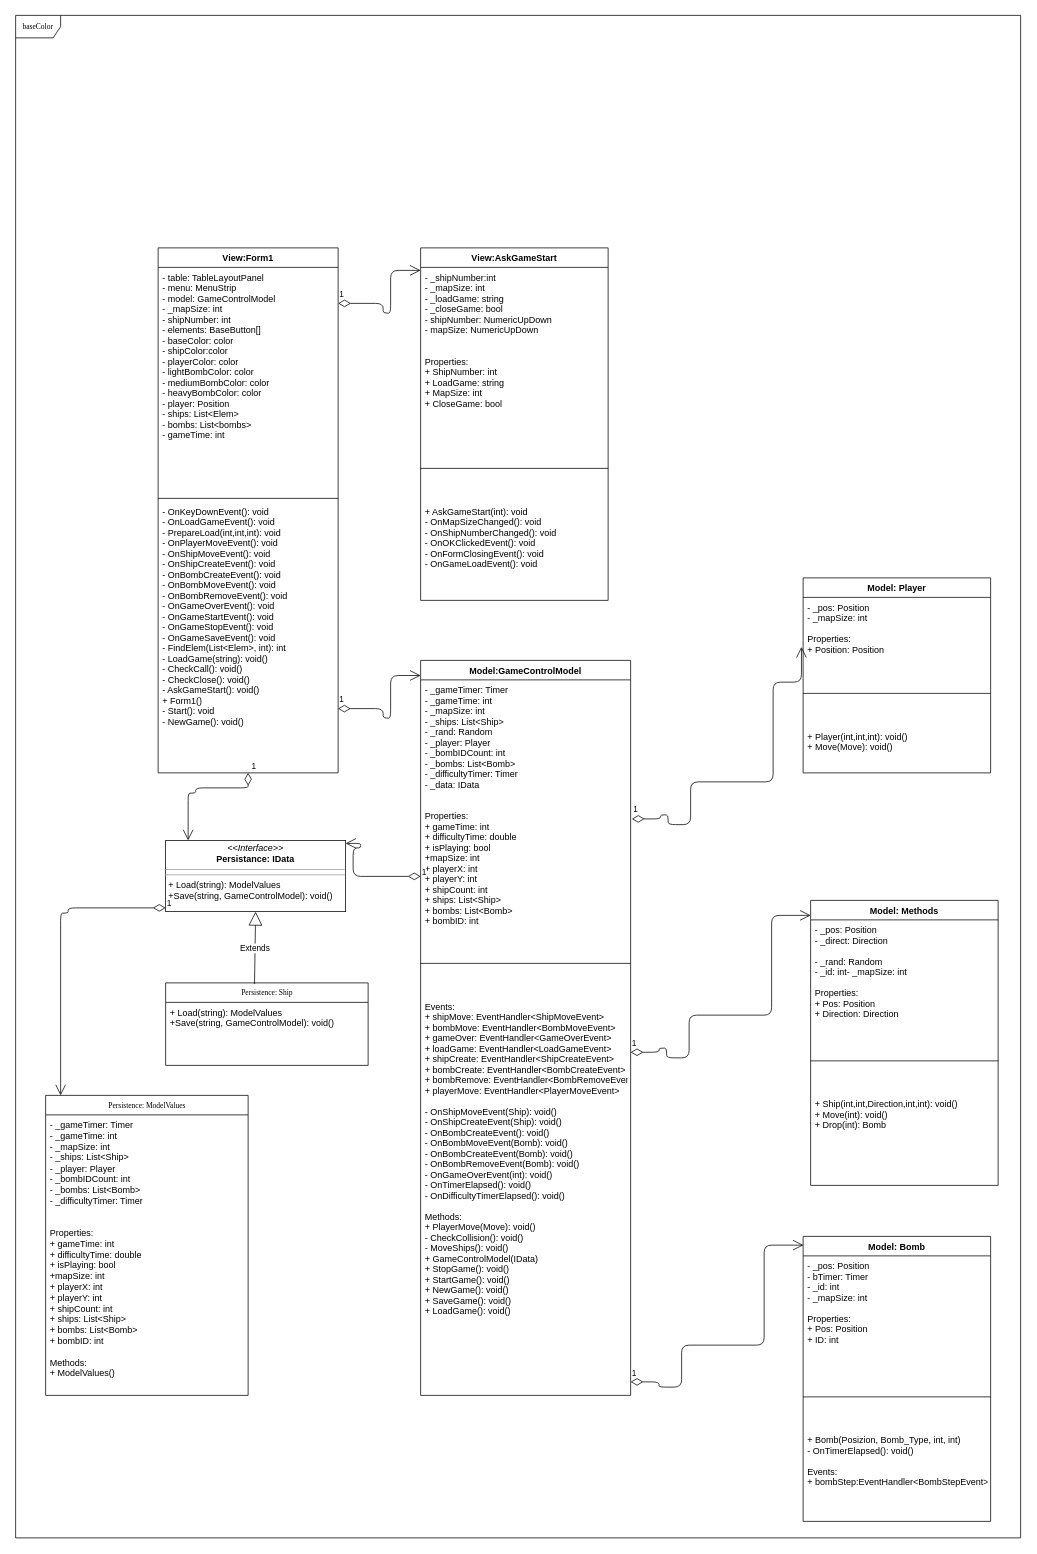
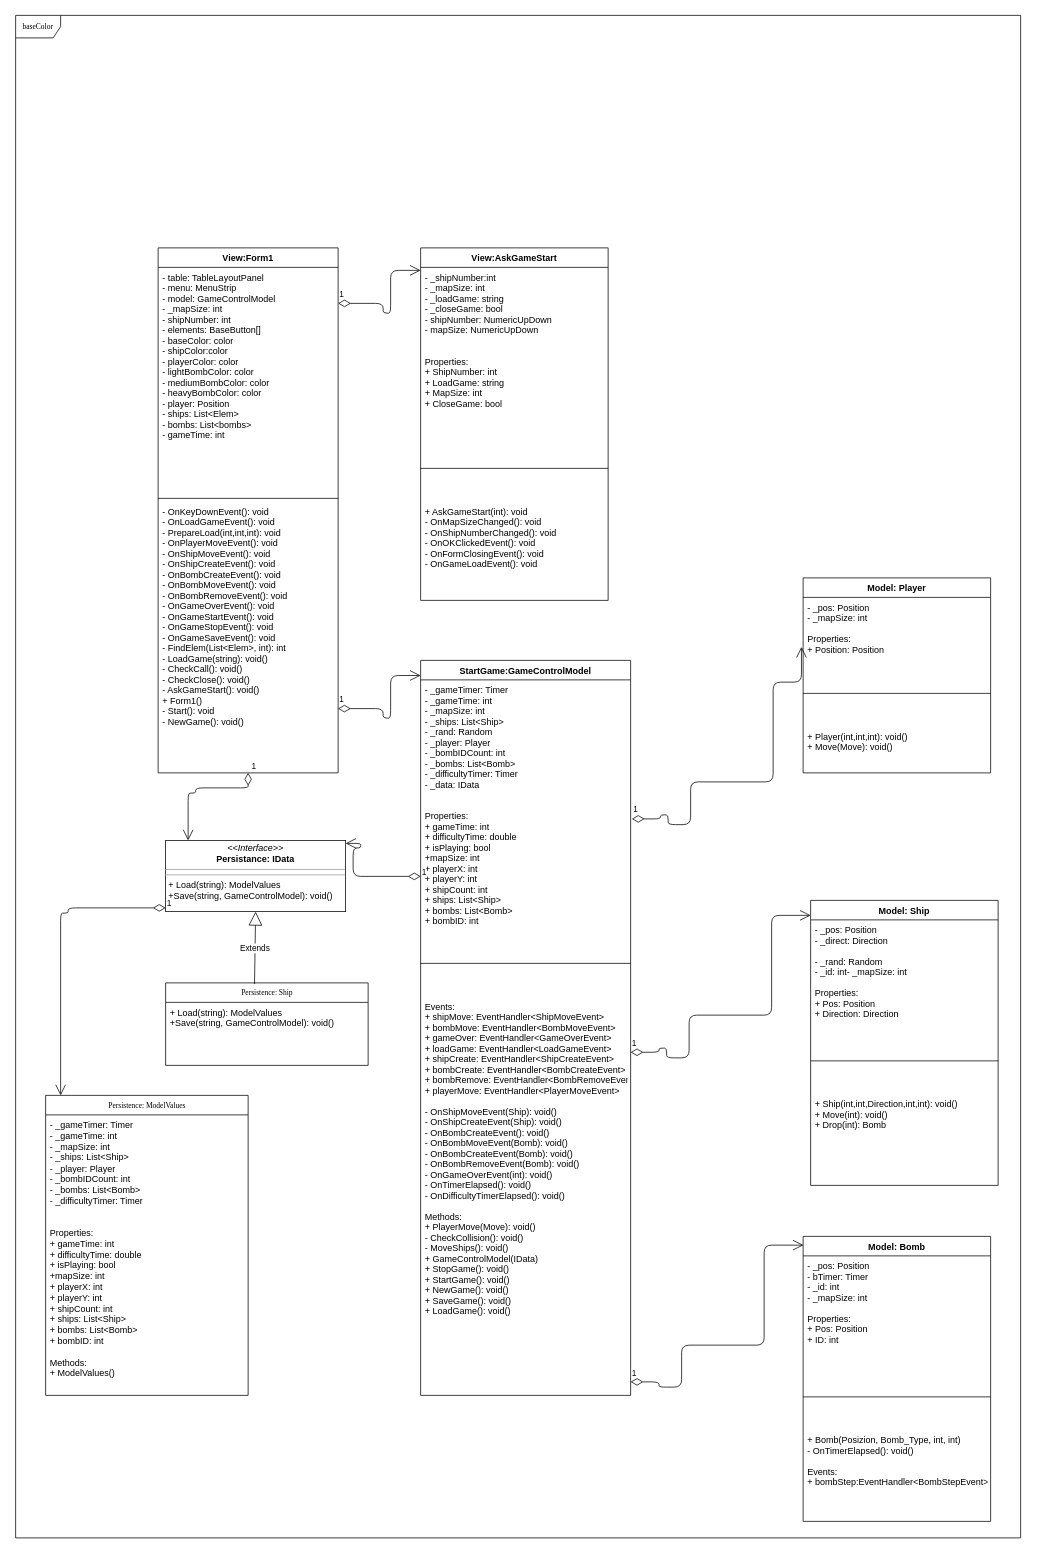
  <mxCell id="0" />
  <mxCell id="1" parent="0" />
  <mxCell id="2" value="baseColor" style="shape=umlFrame;whiteSpace=wrap;html=1;rounded=0;shadow=0;comic=0;labelBackgroundColor=none;strokeWidth=1;fontFamily=Verdana;fontSize=10;align=center;" parent="1" vertex="1"><mxGeometry x="20" y="20" width="1340" height="2030" as="geometry" /></mxCell>
  <mxCell id="3" value="Persistence: Ship" style="swimlane;html=1;fontStyle=0;childLayout=stackLayout;horizontal=1;startSize=26;fillColor=none;horizontalStack=0;resizeParent=1;resizeLast=0;collapsible=1;marginBottom=0;swimlaneFillColor=#ffffff;rounded=0;shadow=0;comic=0;labelBackgroundColor=none;strokeWidth=1;fontFamily=Verdana;fontSize=10;align=center;" parent="1" vertex="1"><mxGeometry x="220" y="1310" width="270" height="110" as="geometry" /></mxCell>
  <mxCell id="4" value="+ Load(string): ModelValues&lt;br&gt;+Save(string, GameControlModel): void() " style="text;html=1;strokeColor=none;fillColor=none;align=left;verticalAlign=top;spacingLeft=4;spacingRight=4;whiteSpace=wrap;overflow=hidden;rotatable=0;points=[[0,0.5],[1,0.5]];portConstraint=eastwest;" parent="3" vertex="1"><mxGeometry y="26" width="270" height="74" as="geometry" /></mxCell>
  <mxCell id="5" value="&lt;p style=&quot;margin: 0px ; margin-top: 4px ; text-align: center&quot;&gt;&lt;i&gt;&amp;lt;&amp;lt;Interface&amp;gt;&amp;gt;&lt;/i&gt;&lt;br&gt;&lt;b&gt;Persistance: IData&lt;br&gt;&lt;/b&gt;&lt;/p&gt;&lt;hr size=&quot;1&quot;&gt;&lt;hr size=&quot;1&quot;&gt;&lt;p style=&quot;margin: 0px ; margin-left: 4px&quot;&gt;+ Load(string): ModelValues&lt;br&gt;+Save(string, GameControlModel): void() &lt;br&gt;&lt;/p&gt;" style="verticalAlign=top;align=left;overflow=fill;fontSize=12;fontFamily=Helvetica;html=1;rounded=0;shadow=0;comic=0;labelBackgroundColor=none;strokeWidth=1" parent="1" vertex="1"><mxGeometry x="220" y="1120" width="240" height="95" as="geometry" /></mxCell>
  <mxCell id="6" value="View:Form1" style="swimlane;fontStyle=1;align=center;verticalAlign=top;childLayout=stackLayout;horizontal=1;startSize=26;horizontalStack=0;resizeParent=1;resizeParentMax=0;resizeLast=0;collapsible=1;marginBottom=0;" parent="1" vertex="1"><mxGeometry x="210" y="330" width="240" height="700" as="geometry" /></mxCell>
  <mxCell id="7" value="- table: TableLayoutPanel&#10;- menu: MenuStrip&#10;- model: GameControlModel&#10;- _mapSize: int&#10;- shipNumber: int&#10;- elements: BaseButton[]&#10;- baseColor: color&#10;- shipColor:color&#10;- playerColor: color&#10;- lightBombColor: color&#10;- mediumBombColor: color&#10;- heavyBombColor: color&#10;- player: Position&#10;- ships: List&lt;Elem&gt;&#10;- bombs: List&lt;bombs&gt;&#10;- gameTime: int&#10;" style="text;strokeColor=none;fillColor=none;align=left;verticalAlign=top;spacingLeft=4;spacingRight=4;overflow=hidden;rotatable=0;points=[[0,0.5],[1,0.5]];portConstraint=eastwest;" parent="6" vertex="1"><mxGeometry y="26" width="240" height="304" as="geometry" /></mxCell>
  <mxCell id="8" value="" style="line;strokeWidth=1;fillColor=none;align=left;verticalAlign=middle;spacingTop=-1;spacingLeft=3;spacingRight=3;rotatable=0;labelPosition=right;points=[];portConstraint=eastwest;" parent="6" vertex="1"><mxGeometry y="330" width="240" height="8" as="geometry" /></mxCell>
  <mxCell id="9" value="- OnKeyDownEvent(): void&#10;- OnLoadGameEvent(): void&#10;- PrepareLoad(int,int,int): void&#10;- OnPlayerMoveEvent(): void&#10;- OnShipMoveEvent(): void&#10;- OnShipCreateEvent(): void&#10;- OnBombCreateEvent(): void&#10;- OnBombMoveEvent(): void&#10;- OnBombRemoveEvent(): void&#10;- OnGameOverEvent(): void&#10;- OnGameStartEvent(): void&#10;- OnGameStopEvent(): void&#10;- OnGameSaveEvent(): void&#10;- FindElem(List&lt;Elem&gt;, int): int&#10;- LoadGame(string): void()&#10;- CheckCall(): void()&#10;- CheckClose(): void()&#10;- AskGameStart(): void()&#10;+ Form1()&#10;- Start(): void&#10;- NewGame(): void()&#10;&#10;" style="text;strokeColor=none;fillColor=none;align=left;verticalAlign=top;spacingLeft=4;spacingRight=4;overflow=hidden;rotatable=0;points=[[0,0.5],[1,0.5]];portConstraint=eastwest;" parent="6" vertex="1"><mxGeometry y="338" width="240" height="362" as="geometry" /></mxCell>
  <mxCell id="10" value="View:AskGameStart" style="swimlane;fontStyle=1;align=center;verticalAlign=top;childLayout=stackLayout;horizontal=1;startSize=26;horizontalStack=0;resizeParent=1;resizeParentMax=0;resizeLast=0;collapsible=1;marginBottom=0;" parent="1" vertex="1"><mxGeometry x="560" y="330" width="250" height="470" as="geometry" /></mxCell>
  <mxCell id="11" value="- _shipNumber:int&#10;- _mapSize: int&#10;- _loadGame: string&#10;- _closeGame: bool&#10;- shipNumber: NumericUpDown&#10;- mapSize: NumericUpDown&#10;&#10;&#10;Properties:&#10;+ ShipNumber: int&#10;+ LoadGame: string&#10;+ MapSize: int&#10;+ CloseGame: bool&#10;&#10;" style="text;strokeColor=none;fillColor=none;align=left;verticalAlign=top;spacingLeft=4;spacingRight=4;overflow=hidden;rotatable=0;points=[[0,0.5],[1,0.5]];portConstraint=eastwest;" parent="10" vertex="1"><mxGeometry y="26" width="250" height="224" as="geometry" /></mxCell>
  <mxCell id="12" value="" style="line;strokeWidth=1;fillColor=none;align=left;verticalAlign=middle;spacingTop=-1;spacingLeft=3;spacingRight=3;rotatable=0;labelPosition=right;points=[];portConstraint=eastwest;" parent="10" vertex="1"><mxGeometry y="250" width="250" height="88" as="geometry" /></mxCell>
  <mxCell id="13" value="+ AskGameStart(int): void&#10;- OnMapSizeChanged(): void&#10;- OnShipNumberChanged(): void&#10;- OnOKClickedEvent(): void&#10;- OnFormClosingEvent(): void&#10;- OnGameLoadEvent(): void&#10;" style="text;strokeColor=none;fillColor=none;align=left;verticalAlign=top;spacingLeft=4;spacingRight=4;overflow=hidden;rotatable=0;points=[[0,0.5],[1,0.5]];portConstraint=eastwest;" parent="10" vertex="1"><mxGeometry y="338" width="250" height="132" as="geometry" /></mxCell>
  <mxCell id="14" value="1" style="endArrow=open;html=1;endSize=12;startArrow=diamondThin;startSize=14;startFill=0;edgeStyle=orthogonalEdgeStyle;align=left;verticalAlign=bottom;" parent="1" target="10" edge="1"><mxGeometry x="-1" y="3" relative="1" as="geometry"><mxPoint x="450" y="404" as="sourcePoint" /><mxPoint x="180" y="1098" as="targetPoint" /><Array as="points"><mxPoint x="450" y="404" /><mxPoint x="510" y="404" /><mxPoint x="510" y="417" /><mxPoint x="520" y="417" /><mxPoint x="520" y="360" /></Array></mxGeometry></mxCell>
- <mxCell id="15" value="Model:GameControlModel" style="swimlane;fontStyle=1;align=center;verticalAlign=top;childLayout=stackLayout;horizontal=1;startSize=26;horizontalStack=0;resizeParent=1;resizeParentMax=0;resizeLast=0;collapsible=1;marginBottom=0;" parent="1" vertex="1"><mxGeometry x="560" y="880" width="280" height="980" as="geometry" /></mxCell>
+ <mxCell id="15" value="StartGame:GameControlModel" style="swimlane;fontStyle=1;align=center;verticalAlign=top;childLayout=stackLayout;horizontal=1;startSize=26;horizontalStack=0;resizeParent=1;resizeParentMax=0;resizeLast=0;collapsible=1;marginBottom=0;" parent="1" vertex="1"><mxGeometry x="560" y="880" width="280" height="980" as="geometry" /></mxCell>
  <mxCell id="16" value="- _gameTimer: Timer&#10;- _gameTime: int&#10;- _mapSize: int&#10;- _ships: List&lt;Ship&gt;&#10;- _rand: Random&#10;- _player: Player&#10;- _bombIDCount: int&#10;- _bombs: List&lt;Bomb&gt;&#10;- _difficultyTimer: Timer&#10;- _data: IData&#10;&#10;&#10;Properties:&#10;+ gameTime: int&#10;+ difficultyTime: double&#10;+ isPlaying: bool&#10;+mapSize: int&#10;+ playerX: int&#10;+ playerY: int&#10;+ shipCount: int&#10;+ ships: List&lt;Ship&gt;&#10;+ bombs: List&lt;Bomb&gt;&#10;+ bombID: int&#10;&#10;&#10;" style="text;strokeColor=none;fillColor=none;align=left;verticalAlign=top;spacingLeft=4;spacingRight=4;overflow=hidden;rotatable=0;points=[[0,0.5],[1,0.5]];portConstraint=eastwest;" parent="15" vertex="1"><mxGeometry y="26" width="280" height="334" as="geometry" /></mxCell>
  <mxCell id="17" value="" style="line;strokeWidth=1;fillColor=none;align=left;verticalAlign=middle;spacingTop=-1;spacingLeft=3;spacingRight=3;rotatable=0;labelPosition=right;points=[];portConstraint=eastwest;" parent="15" vertex="1"><mxGeometry y="360" width="280" height="88" as="geometry" /></mxCell>
  <mxCell id="18" value="Events:&#10;+ shipMove: EventHandler&lt;ShipMoveEvent&gt;&#10;+ bombMove: EventHandler&lt;BombMoveEvent&gt;&#10;+ gameOver: EventHandler&lt;GameOverEvent&gt;&#10;+ loadGame: EventHandler&lt;LoadGameEvent&gt;&#10;+ shipCreate: EventHandler&lt;ShipCreateEvent&gt;&#10;+ bombCreate: EventHandler&lt;BombCreateEvent&gt;&#10;+ bombRemove: EventHandler&lt;BombRemoveEvent&gt;&#10;+ playerMove: EventHandler&lt;PlayerMoveEvent&gt;&#10;&#10;- OnShipMoveEvent(Ship): void()&#10;- OnShipCreateEvent(Ship): void()&#10;- OnBombCreateEvent(): void()&#10;- OnBombMoveEvent(Bomb): void()&#10;- OnBombCreateEvent(Bomb): void()&#10;- OnBombRemoveEvent(Bomb): void()&#10;- OnGameOverEvent(int): void()&#10;- OnTimerElapsed(): void()&#10;- OnDifficultyTimerElapsed(): void()&#10;&#10;Methods:&#10;+ PlayerMove(Move): void()&#10;- CheckCollision(): void()&#10;- MoveShips(): void()&#10;+ GameControlModel(IData)&#10;+ StopGame(): void()&#10;+ StartGame(): void()&#10;+ NewGame(): void()&#10;+ SaveGame(): void()&#10;+ LoadGame(): void()&#10;&#10;&#10;&#10;&#10;&#10;" style="text;strokeColor=none;fillColor=none;align=left;verticalAlign=top;spacingLeft=4;spacingRight=4;overflow=hidden;rotatable=0;points=[[0,0.5],[1,0.5]];portConstraint=eastwest;" parent="15" vertex="1"><mxGeometry y="448" width="280" height="532" as="geometry" /></mxCell>
  <mxCell id="19" value="1" style="endArrow=open;html=1;endSize=12;startArrow=diamondThin;startSize=14;startFill=0;edgeStyle=orthogonalEdgeStyle;align=left;verticalAlign=bottom;" parent="1" edge="1"><mxGeometry x="-1" y="3" relative="1" as="geometry"><mxPoint x="449.833" y="944.333" as="sourcePoint" /><mxPoint x="560" y="900.167" as="targetPoint" /><Array as="points"><mxPoint x="450" y="944" /><mxPoint x="510" y="944" /><mxPoint x="510" y="957" /><mxPoint x="520" y="957" /><mxPoint x="520" y="900" /></Array></mxGeometry></mxCell>
- <mxCell id="20" value="Model: Methods" style="swimlane;fontStyle=1;align=center;verticalAlign=top;childLayout=stackLayout;horizontal=1;startSize=26;horizontalStack=0;resizeParent=1;resizeParentMax=0;resizeLast=0;collapsible=1;marginBottom=0;" parent="1" vertex="1"><mxGeometry x="1080" y="1200" width="250" height="380" as="geometry" /></mxCell>
+ <mxCell id="20" value="Model: Ship" style="swimlane;fontStyle=1;align=center;verticalAlign=top;childLayout=stackLayout;horizontal=1;startSize=26;horizontalStack=0;resizeParent=1;resizeParentMax=0;resizeLast=0;collapsible=1;marginBottom=0;" parent="1" vertex="1"><mxGeometry x="1080" y="1200" width="250" height="380" as="geometry" /></mxCell>
  <mxCell id="21" value="- _pos: Position&#10;- _direct: Direction&#10;&#10;- _rand: Random&#10;- _id: int- _mapSize: int&#10;&#10;Properties:&#10;+ Pos: Position&#10;+ Direction: Direction&#10;" style="text;strokeColor=none;fillColor=none;align=left;verticalAlign=top;spacingLeft=4;spacingRight=4;overflow=hidden;rotatable=0;points=[[0,0.5],[1,0.5]];portConstraint=eastwest;" parent="20" vertex="1"><mxGeometry y="26" width="250" height="144" as="geometry" /></mxCell>
  <mxCell id="22" value="" style="line;strokeWidth=1;fillColor=none;align=left;verticalAlign=middle;spacingTop=-1;spacingLeft=3;spacingRight=3;rotatable=0;labelPosition=right;points=[];portConstraint=eastwest;" parent="20" vertex="1"><mxGeometry y="170" width="250" height="88" as="geometry" /></mxCell>
  <mxCell id="23" value="+ Ship(int,int,Direction,int,int): void()&#10;+ Move(int): void()&#10;+ Drop(int): Bomb&#10;" style="text;strokeColor=none;fillColor=none;align=left;verticalAlign=top;spacingLeft=4;spacingRight=4;overflow=hidden;rotatable=0;points=[[0,0.5],[1,0.5]];portConstraint=eastwest;" parent="20" vertex="1"><mxGeometry y="258" width="250" height="122" as="geometry" /></mxCell>
  <mxCell id="24" value="Model: Player" style="swimlane;fontStyle=1;align=center;verticalAlign=top;childLayout=stackLayout;horizontal=1;startSize=26;horizontalStack=0;resizeParent=1;resizeParentMax=0;resizeLast=0;collapsible=1;marginBottom=0;" parent="1" vertex="1"><mxGeometry x="1070" y="770" width="250" height="260" as="geometry" /></mxCell>
  <mxCell id="25" value="- _pos: Position&#10;- _mapSize: int&#10;&#10;Properties:&#10;+ Position: Position&#10;" style="text;strokeColor=none;fillColor=none;align=left;verticalAlign=top;spacingLeft=4;spacingRight=4;overflow=hidden;rotatable=0;points=[[0,0.5],[1,0.5]];portConstraint=eastwest;" parent="24" vertex="1"><mxGeometry y="26" width="250" height="84" as="geometry" /></mxCell>
  <mxCell id="26" value="" style="line;strokeWidth=1;fillColor=none;align=left;verticalAlign=middle;spacingTop=-1;spacingLeft=3;spacingRight=3;rotatable=0;labelPosition=right;points=[];portConstraint=eastwest;" parent="24" vertex="1"><mxGeometry y="110" width="250" height="88" as="geometry" /></mxCell>
  <mxCell id="27" value="+ Player(int,int,int): void()&#10;+ Move(Move): void()&#10;" style="text;strokeColor=none;fillColor=none;align=left;verticalAlign=top;spacingLeft=4;spacingRight=4;overflow=hidden;rotatable=0;points=[[0,0.5],[1,0.5]];portConstraint=eastwest;" parent="24" vertex="1"><mxGeometry y="198" width="250" height="62" as="geometry" /></mxCell>
  <mxCell id="28" value="Model: Bomb" style="swimlane;fontStyle=1;align=center;verticalAlign=top;childLayout=stackLayout;horizontal=1;startSize=26;horizontalStack=0;resizeParent=1;resizeParentMax=0;resizeLast=0;collapsible=1;marginBottom=0;" parent="1" vertex="1"><mxGeometry x="1070" y="1648" width="250" height="380" as="geometry" /></mxCell>
  <mxCell id="29" value="- _pos: Position&#10;- bTimer: Timer&#10;- _id: int&#10;- _mapSize: int&#10;&#10;Properties:&#10;+ Pos: Position&#10;+ ID: int&#10;" style="text;strokeColor=none;fillColor=none;align=left;verticalAlign=top;spacingLeft=4;spacingRight=4;overflow=hidden;rotatable=0;points=[[0,0.5],[1,0.5]];portConstraint=eastwest;" parent="28" vertex="1"><mxGeometry y="26" width="250" height="144" as="geometry" /></mxCell>
  <mxCell id="30" value="" style="line;strokeWidth=1;fillColor=none;align=left;verticalAlign=middle;spacingTop=-1;spacingLeft=3;spacingRight=3;rotatable=0;labelPosition=right;points=[];portConstraint=eastwest;" parent="28" vertex="1"><mxGeometry y="170" width="250" height="88" as="geometry" /></mxCell>
  <mxCell id="31" value="+ Bomb(Posizion, Bomb_Type, int, int)&#10;- OnTimerElapsed(): void()&#10;&#10;Events:&#10;+ bombStep:EventHandler&lt;BombStepEvent&gt;&#10;&#10;" style="text;strokeColor=none;fillColor=none;align=left;verticalAlign=top;spacingLeft=4;spacingRight=4;overflow=hidden;rotatable=0;points=[[0,0.5],[1,0.5]];portConstraint=eastwest;" parent="28" vertex="1"><mxGeometry y="258" width="250" height="122" as="geometry" /></mxCell>
  <mxCell id="32" value="1" style="endArrow=open;html=1;endSize=12;startArrow=diamondThin;startSize=14;startFill=0;edgeStyle=orthogonalEdgeStyle;align=left;verticalAlign=bottom;entryX=-0.009;entryY=0.787;entryDx=0;entryDy=0;entryPerimeter=0;exitX=1.006;exitY=0.555;exitDx=0;exitDy=0;exitPerimeter=0;" parent="1" source="16" target="25" edge="1"><mxGeometry x="-1" y="3" relative="1" as="geometry"><mxPoint x="760.5" y="1086" as="sourcePoint" /><mxPoint x="872.5" y="1042" as="targetPoint" /><Array as="points"><mxPoint x="880" y="1091" /><mxPoint x="880" y="1086" /><mxPoint x="890" y="1086" /><mxPoint x="890" y="1099" /><mxPoint x="920" y="1099" /><mxPoint x="920" y="1042" /><mxPoint x="1030" y="1042" /><mxPoint x="1030" y="909" /></Array></mxGeometry></mxCell>
  <mxCell id="33" value="1" style="endArrow=open;html=1;endSize=12;startArrow=diamondThin;startSize=14;startFill=0;edgeStyle=orthogonalEdgeStyle;align=left;verticalAlign=bottom;" parent="1" target="20" edge="1"><mxGeometry x="-1" y="3" relative="1" as="geometry"><mxPoint x="840" y="1402.5" as="sourcePoint" /><mxPoint x="1065.643" y="1220" as="targetPoint" /><Array as="points"><mxPoint x="878" y="1402" /><mxPoint x="878" y="1397" /><mxPoint x="888" y="1397" /><mxPoint x="888" y="1410" /><mxPoint x="918" y="1410" /><mxPoint x="918" y="1353" /><mxPoint x="1028" y="1353" /><mxPoint x="1028" y="1220" /></Array></mxGeometry></mxCell>
  <mxCell id="34" value="1" style="endArrow=open;html=1;endSize=12;startArrow=diamondThin;startSize=14;startFill=0;edgeStyle=orthogonalEdgeStyle;align=left;verticalAlign=bottom;" parent="1" edge="1"><mxGeometry x="-1" y="3" relative="1" as="geometry"><mxPoint x="840" y="1842" as="sourcePoint" /><mxPoint x="1070.5" y="1659.667" as="targetPoint" /><Array as="points"><mxPoint x="878" y="1842" /><mxPoint x="878" y="1849" /><mxPoint x="908" y="1849" /><mxPoint x="908" y="1793" /><mxPoint x="1018" y="1793" /><mxPoint x="1018" y="1660" /></Array></mxGeometry></mxCell>
  <mxCell id="35" value="Extends" style="endArrow=block;endSize=16;endFill=0;html=1;entryX=0.5;entryY=1;entryDx=0;entryDy=0;exitX=0.439;exitY=0.014;exitDx=0;exitDy=0;exitPerimeter=0;" edge="1" parent="1" source="3" target="5"><mxGeometry width="160" relative="1" as="geometry"><mxPoint x="140" y="1360" as="sourcePoint" /><mxPoint x="300" y="1360" as="targetPoint" /></mxGeometry></mxCell>
  <mxCell id="36" value="1" style="endArrow=open;html=1;endSize=12;startArrow=diamondThin;startSize=14;startFill=0;edgeStyle=orthogonalEdgeStyle;align=left;verticalAlign=bottom;" edge="1" parent="1" source="16" target="5"><mxGeometry x="-1" y="3" relative="1" as="geometry"><mxPoint x="420" y="1168" as="sourcePoint" /><mxPoint x="520.167" y="1123.833" as="targetPoint" /><Array as="points"><mxPoint x="470" y="1168" /><mxPoint x="470" y="1130" /><mxPoint x="480" y="1130" /><mxPoint x="480" y="1124" /></Array></mxGeometry></mxCell>
  <mxCell id="37" value="1" style="endArrow=open;html=1;endSize=12;startArrow=diamondThin;startSize=14;startFill=0;edgeStyle=orthogonalEdgeStyle;align=left;verticalAlign=bottom;" edge="1" parent="1" source="9" target="5"><mxGeometry x="-1" y="3" relative="1" as="geometry"><mxPoint x="285" y="1057.167" as="sourcePoint" /><mxPoint x="95" y="1013" as="targetPoint" /><Array as="points"><mxPoint x="330" y="1050" /><mxPoint x="260" y="1050" /><mxPoint x="260" y="1057" /><mxPoint x="250" y="1057" /></Array></mxGeometry></mxCell>
  <mxCell id="38" value="Persistence: ModelValues" style="swimlane;html=1;fontStyle=0;childLayout=stackLayout;horizontal=1;startSize=26;fillColor=none;horizontalStack=0;resizeParent=1;resizeLast=0;collapsible=1;marginBottom=0;swimlaneFillColor=#ffffff;rounded=0;shadow=0;comic=0;labelBackgroundColor=none;strokeWidth=1;fontFamily=Verdana;fontSize=10;align=center;" vertex="1" parent="1"><mxGeometry x="60" y="1460" width="270" height="400" as="geometry" /></mxCell>
  <mxCell id="39" value="- _gameTimer: Timer&lt;br&gt;- _gameTime: int&lt;br&gt;- _mapSize: int&lt;br&gt;- _ships: List&amp;lt;Ship&amp;gt;&lt;br&gt;- _player: Player&lt;br&gt;- _bombIDCount: int&lt;br&gt;- _bombs: List&amp;lt;Bomb&amp;gt;&lt;br&gt;- _difficultyTimer: Timer&lt;br&gt;&lt;br&gt;&lt;br&gt;Properties:&lt;br&gt;+ gameTime: int&lt;br&gt;+ difficultyTime: double&lt;br&gt;+ isPlaying: bool&lt;br&gt;+mapSize: int&lt;br&gt;+ playerX: int&lt;br&gt;+ playerY: int&lt;br&gt;+ shipCount: int&lt;br&gt;+ ships: List&amp;lt;Ship&amp;gt;&lt;br&gt;+ bombs: List&amp;lt;Bomb&amp;gt;&lt;br&gt;+ bombID: int&lt;div&gt;&lt;br&gt;&lt;/div&gt;&lt;div&gt;Methods:&lt;/div&gt;&lt;div&gt;+ ModelValues()&lt;br&gt;&lt;/div&gt;&lt;div&gt;&lt;br&gt;&lt;/div&gt;" style="text;html=1;strokeColor=none;fillColor=none;align=left;verticalAlign=top;spacingLeft=4;spacingRight=4;whiteSpace=wrap;overflow=hidden;rotatable=0;points=[[0,0.5],[1,0.5]];portConstraint=eastwest;" vertex="1" parent="38"><mxGeometry y="26" width="270" height="364" as="geometry" /></mxCell>
  <mxCell id="40" value="1" style="endArrow=open;html=1;endSize=12;startArrow=diamondThin;startSize=14;startFill=0;edgeStyle=orthogonalEdgeStyle;align=left;verticalAlign=bottom;" edge="1" parent="1" source="5" target="38"><mxGeometry x="-1" y="3" relative="1" as="geometry"><mxPoint x="160" y="1190" as="sourcePoint" /><mxPoint x="80" y="1280" as="targetPoint" /><Array as="points"><mxPoint x="90" y="1210" /><mxPoint x="90" y="1217" /><mxPoint x="80" y="1217" /></Array></mxGeometry></mxCell>
